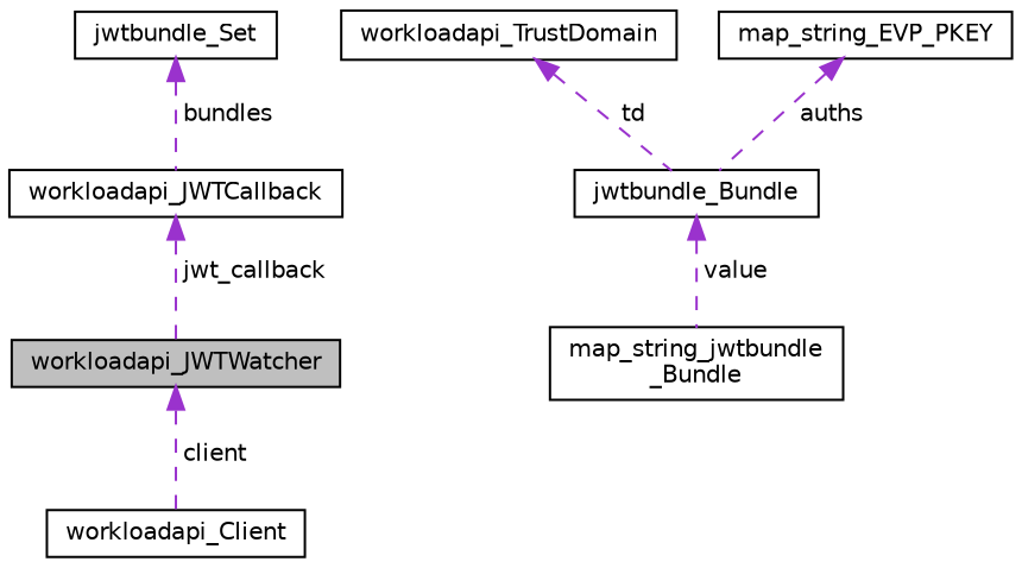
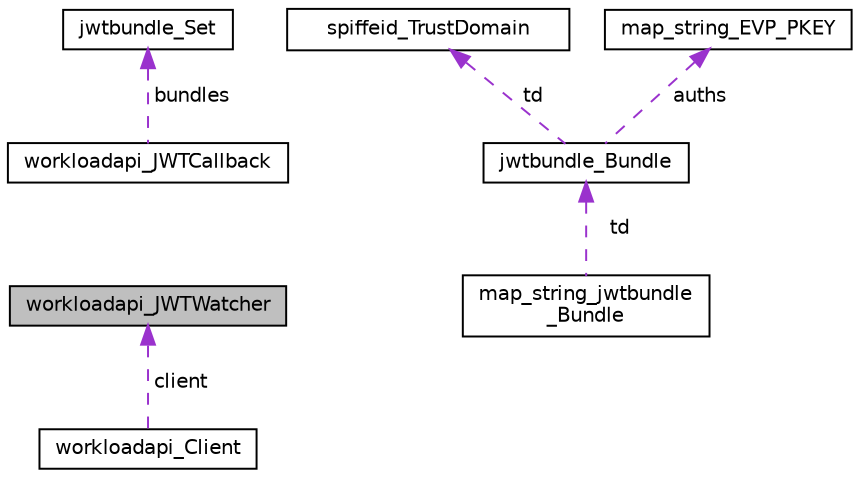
  digraph {
    node [color=black fillcolor=white fontname=Helvetica fontsize=10 shape=record style=filled]
    edge [color=darkorchid3 dir=back fontname=Helvetica fontsize=10 labelfontname=Helvetica labelfontsize=10 style=dashed]
    n1 [fillcolor=grey75 fontcolor=black height=0.2 label=workloadapi_JWTWatcher width=0.4]
    n2 [height=0.2 label=workloadapi_Client width=0.4]
    n3 [height=0.2 label=workloadapi_JWTCallback width=0.4]
    n4 [height=0.2 label=jwtbundle_Set width=0.4]
    n5 [height=0.2 label="map_string_jwtbundle\l_Bundle" width=0.4]
    n6 [height=0.2 label=jwtbundle_Bundle width=0.4]
-   n7 [height=0.2 label=workloadapi_TrustDomain width=0.4]
+   n7 [height=0.2 label=spiffeid_TrustDomain width=0.4]
    n8 [height=0.2 label=map_string_EVP_PKEY width=0.4]
    n1 -> n2 [label=" client"]
-   n3 -> n1 [label=" jwt_callback"]
    n4 -> n3 [label=" bundles"]
-   n6 -> n5 [label=" value"]
+   n6 -> n5 [label=" td"]
    n7 -> n6 [label=" td"]
    n8 -> n6 [label=" auths"]
  }
